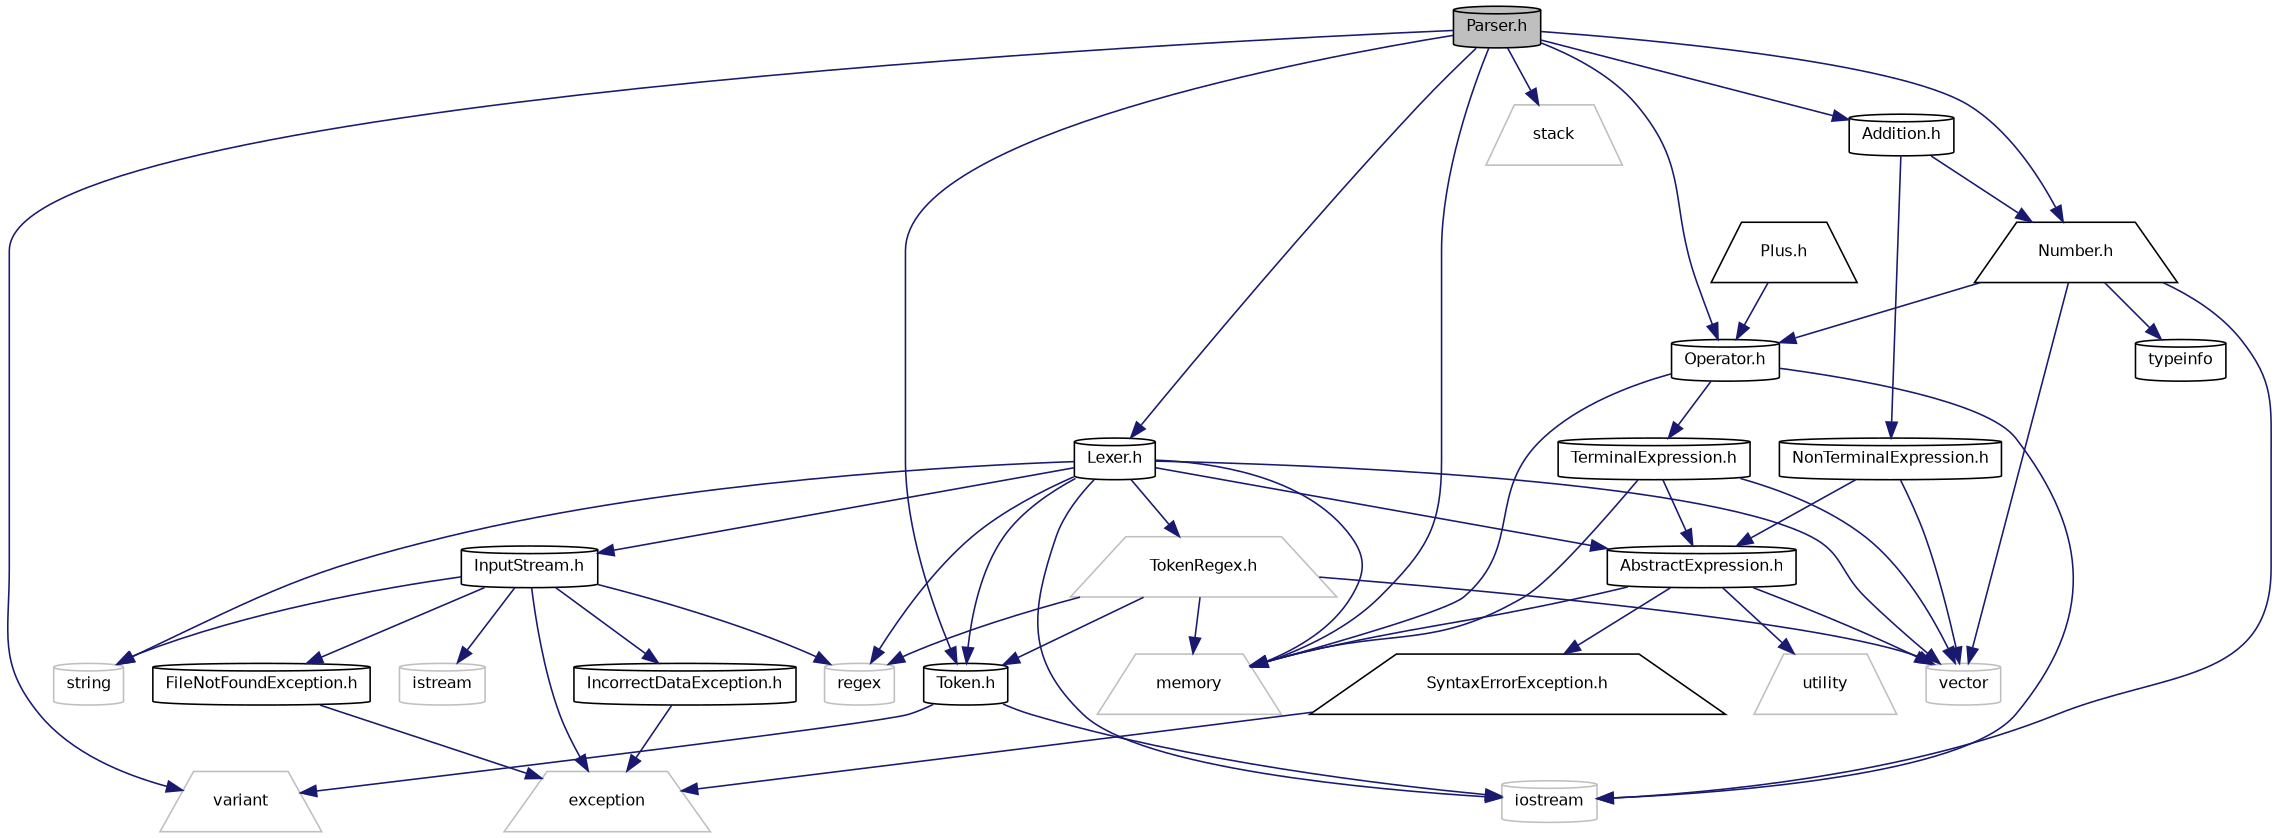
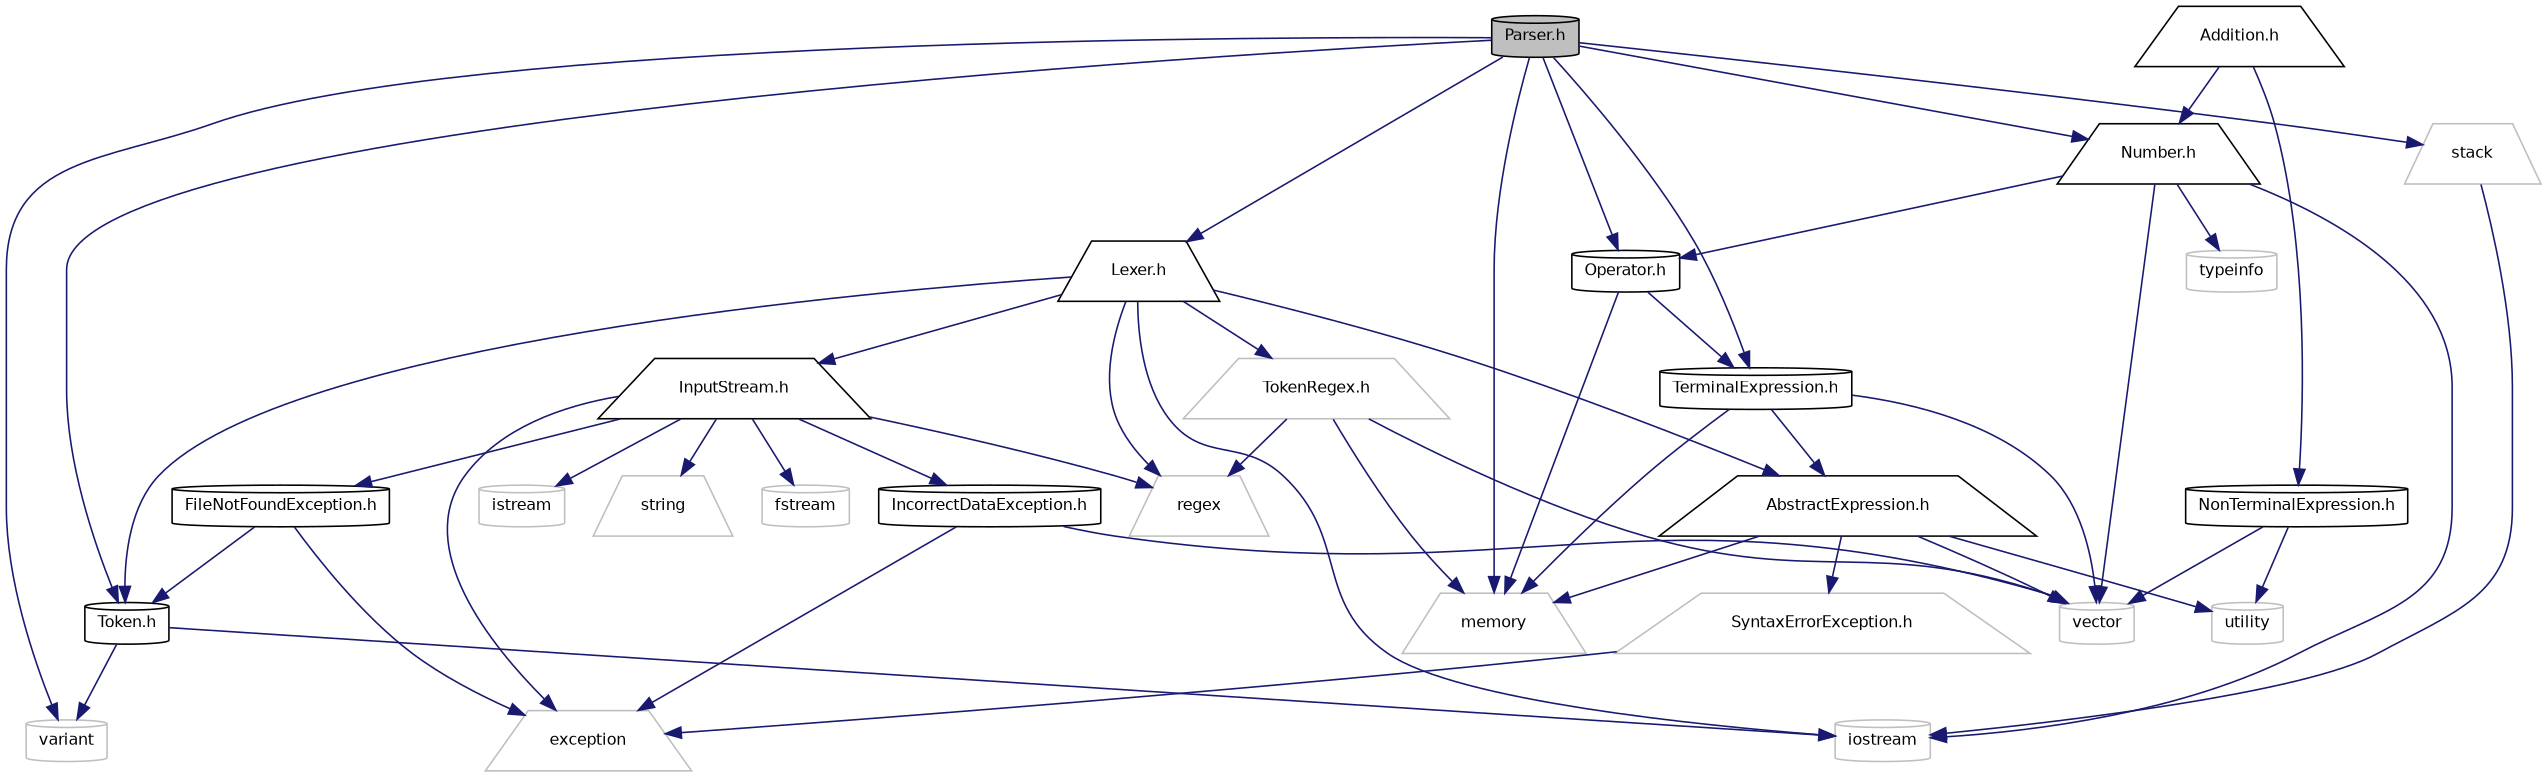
  digraph {
    node [color=black fillcolor=white fontname=Helvetica fontsize=10 shape=cylinder style=filled]
    edge [color=midnightblue fontname=Helvetica fontsize=10 labelfontname=Helvetica labelfontsize=10 style=solid]
    n1 [fillcolor=grey75 fontcolor=black height=0.2 label="Parser.h" width=0.4]
-   n2 [height=0.2 label="Lexer.h" width=0.4]
+   n2 [height=0.2 label="Lexer.h" shape=trapezium width=0.4]
    n3 [color=grey75 height=0.2 label=memory shape=trapezium width=0.4]
    n4 [height=0.2 label="Token.h" width=0.4]
-   n5 [color=grey75 height=0.2 label=variant shape=trapezium width=0.4]
+   n5 [color=grey75 height=0.2 label=variant width=0.4]
    n6 [color=grey75 height=0.2 label=stack shape=trapezium width=0.4]
    n7 [height=0.2 label="Number.h" shape=trapezium width=0.4]
    n8 [height=0.2 label="Operator.h" width=0.4]
-   n9 [height=0.2 label="Addition.h" width=0.4]
-   n10 [color=grey75 height=0.2 label=string width=0.4]
+   n9 [height=0.2 label="Addition.h" shape=trapezium width=0.4]
+   n10 [color=grey75 height=0.2 label=string shape=trapezium width=0.4]
    n11 [color=grey75 height=0.2 label=iostream width=0.4]
    n12 [color=grey75 height=0.2 label=vector width=0.4]
-   n13 [height=0.2 label="AbstractExpression.h" width=0.4]
-   n14 [color=grey75 height=0.2 label=regex width=0.4]
+   n13 [height=0.2 label="AbstractExpression.h" shape=trapezium width=0.4]
+   n14 [color=grey75 height=0.2 label=regex shape=trapezium width=0.4]
    n15 [color=grey75 height=0.2 label="TokenRegex.h" shape=trapezium width=0.4]
-   n16 [height=0.2 label="InputStream.h" width=0.4]
-   n17 [height=0.2 label=typeinfo width=0.4]
+   n16 [height=0.2 label="InputStream.h" shape=trapezium width=0.4]
+   n17 [color=grey75 height=0.2 label=typeinfo width=0.4]
    n18 [height=0.2 label="TerminalExpression.h" width=0.4]
    n19 [height=0.2 label="NonTerminalExpression.h" width=0.4]
-   n20 [color=grey75 height=0.2 label=utility shape=trapezium width=0.4]
-   n21 [height=0.2 label="SyntaxErrorException.h" shape=trapezium width=0.4]
+   n20 [color=grey75 height=0.2 label=utility width=0.4]
+   n21 [color=grey75 height=0.2 label="SyntaxErrorException.h" shape=trapezium width=0.4]
    n22 [color=grey75 height=0.2 label=exception shape=trapezium width=0.4]
+   n23 [color=grey75 height=0.2 label=fstream width=0.4]
    n24 [color=grey75 height=0.2 label=istream width=0.4]
    n25 [height=0.2 label="IncorrectDataException.h" width=0.4]
    n26 [height=0.2 label="FileNotFoundException.h" width=0.4]
-   n27 [height=0.2 label="Plus.h" shape=trapezium width=0.4]
    n1 -> n2
    n1 -> n3
    n1 -> n4
    n1 -> n5
    n1 -> n6
    n1 -> n7
    n1 -> n8
-   n1 -> n9
-   n2 -> n3
+   n1 -> n18
    n2 -> n4
-   n2 -> n10
    n2 -> n11
-   n2 -> n12
+   n25 -> n12
    n2 -> n13
    n2 -> n14
    n2 -> n15
    n2 -> n16
    n4 -> n5
    n4 -> n11
    n7 -> n8
    n7 -> n11
    n7 -> n12
    n7 -> n17
    n8 -> n3
-   n8 -> n11
+   n6 -> n11
    n8 -> n18
    n9 -> n7
    n9 -> n19
    n13 -> n3
    n13 -> n12
    n13 -> n20
    n13 -> n21
    n15 -> n3
-   n15 -> n4
+   n26 -> n4
    n15 -> n12
    n15 -> n14
    n16 -> n10
    n16 -> n14
    n16 -> n22
+   n16 -> n23
    n16 -> n24
    n16 -> n25
    n16 -> n26
    n18 -> n3
    n18 -> n12
    n18 -> n13
    n19 -> n12
-   n19 -> n13
+   n19 -> n20
    n21 -> n22
    n25 -> n22
    n26 -> n22
-   n27 -> n8
  }
